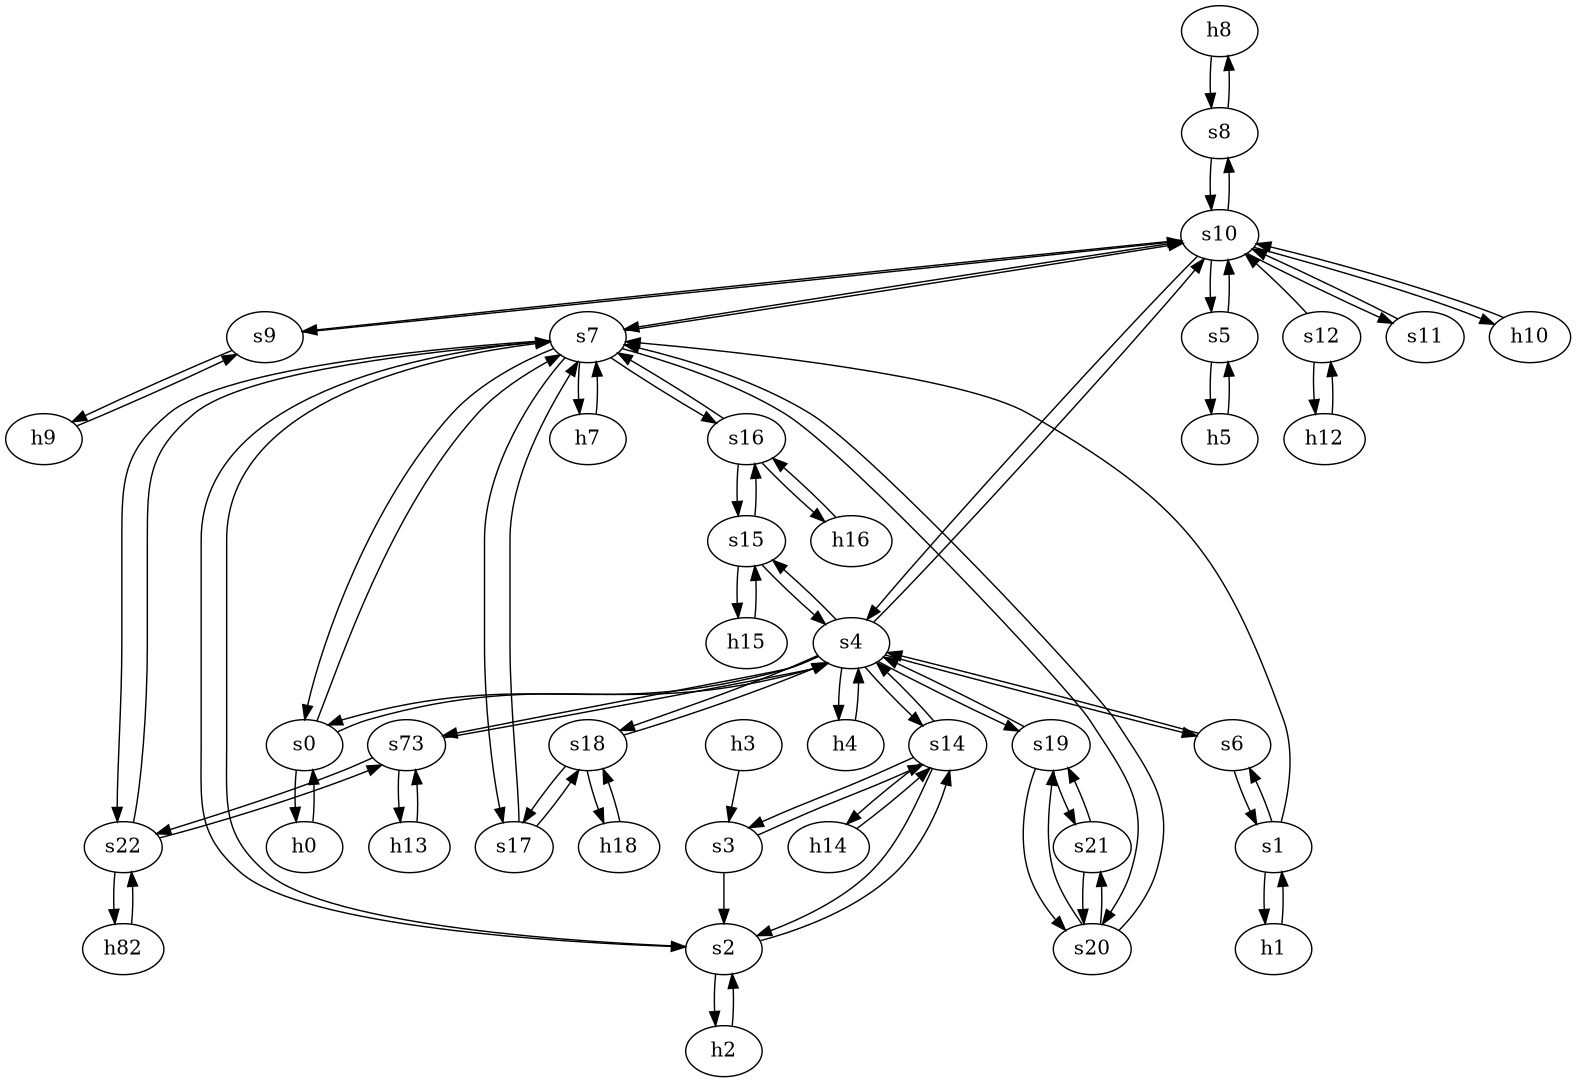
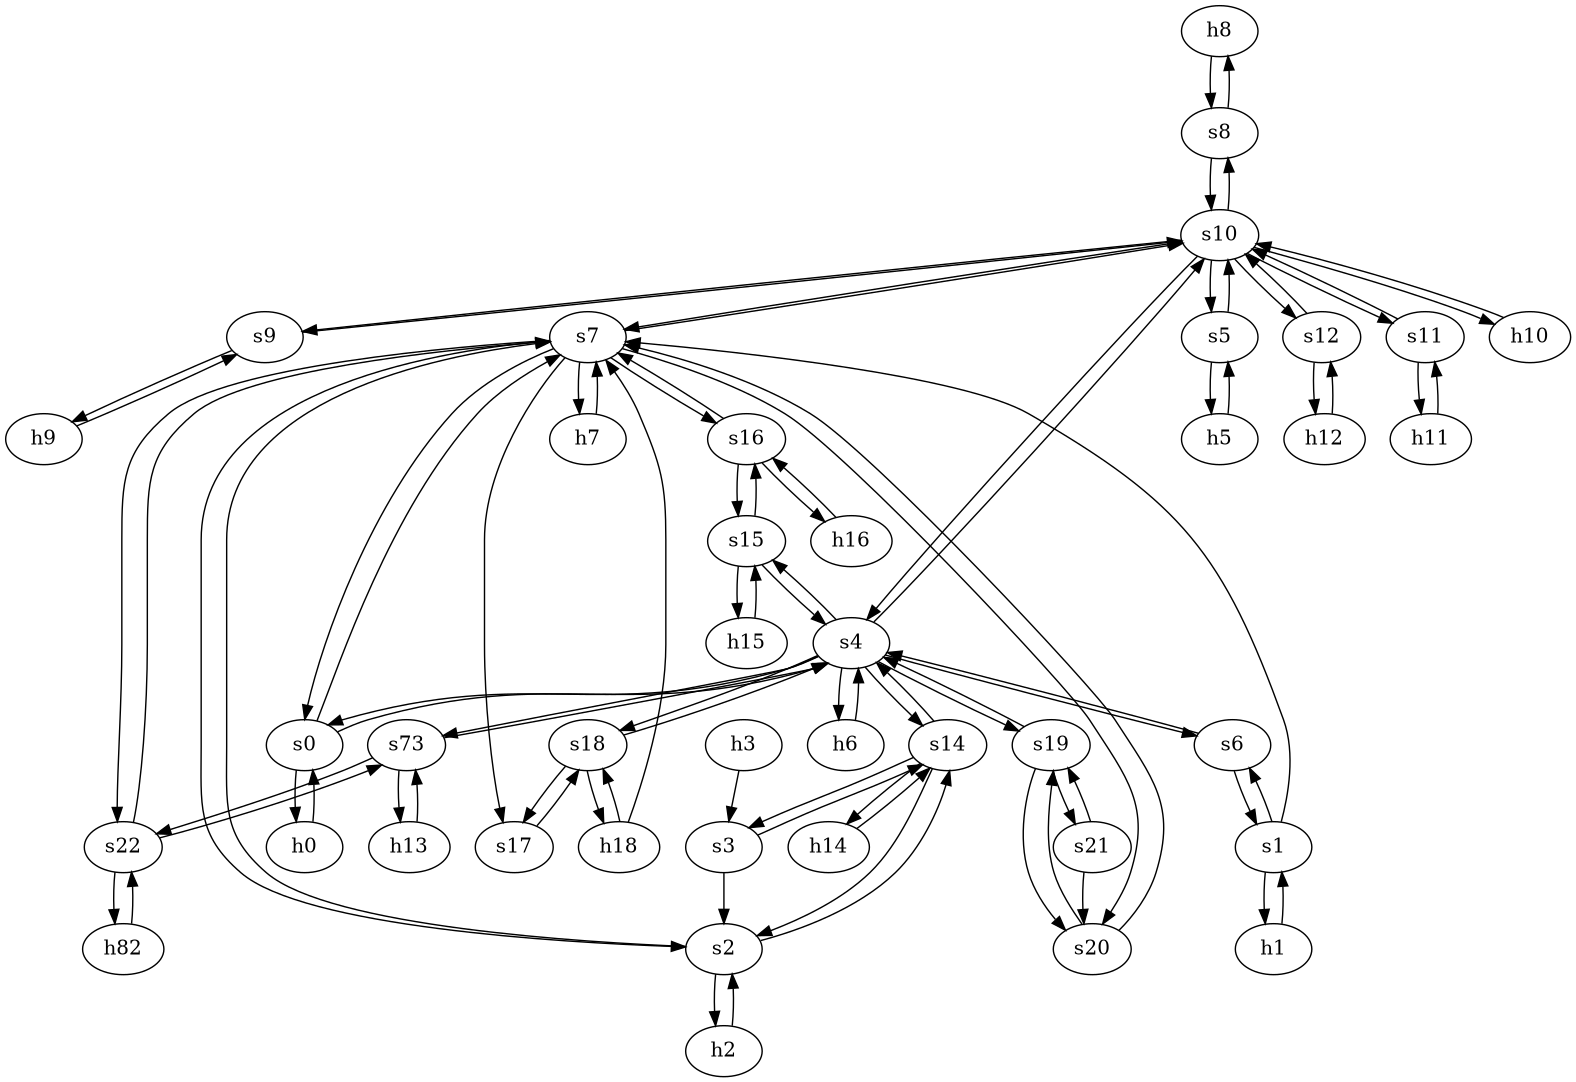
  strict digraph {
    node [type=switch]
    edge [capacity="1Gbps" cost=1 dst_port=1 src_port=1]
    h8 [ip="111.0.8.8" mac="00:00:00:00:8:8" type=host]
    s8
    s10
    s9
    s7
    s4
    s5
    s12
    s11
    h10 [ip="111.0.10.10" mac="00:00:00:00:10:10" type=host]
    h9 [ip="111.0.9.9" mac="00:00:00:00:9:9" type=host]
    h2 [ip="111.0.2.2" mac="00:00:00:00:2:2" type=host]
    s2
    s14
    s3
    s0
    h7 [ip="111.0.7.7" mac="00:00:00:00:7:7" type=host]
    s22
    s17
    s20
    s16
    h14 [ip="111.0.14.14" mac="00:00:00:00:14:14" type=host]
    h3 [ip="111.0.3.3" mac="00:00:00:00:3:3" type=host]
    h0 [ip="111.0.0.0" mac="00:00:00:00:0:0" type=host]
    s6
-   h4 [ip="111.0.4.4" mac="00:00:00:00:4:4" type=host]
+   h4 [ip="111.0.4.4" mac="00:00:00:00:4:4" type=host label=h6]
    s15
    s19
    n29 [label=s73]
    s18
    h1 [ip="111.0.1.1" mac="00:00:00:00:1:1" type=host]
    s1
    n33 [ip="111.0.22.22" label=h82 mac="00:00:00:00:22:22" type=host]
    s21
    h16 [ip="111.0.16.16" mac="00:00:00:00:16:16" type=host]
    h15 [ip="111.0.15.15" mac="00:00:00:00:15:15" type=host]
    h13 [ip="111.0.13.13" mac="00:00:00:00:13:13" type=host]
    h18 [ip="111.0.18.18" mac="00:00:00:00:18:18" type=host]
    h5 [ip="111.0.5.5" mac="00:00:00:00:5:5" type=host]
    h12 [ip="111.0.12.12" mac="00:00:00:00:12:12" type=host]
+   h11 [ip="111.0.11.11" mac="00:00:00:00:11:11" type=host]
    h8 -> s8
    s8 -> h8
    s8 -> s10 [dst_port=5 src_port=2]
    s10 -> s8 [dst_port=2 src_port=5]
    s10 -> s9 [dst_port=2 src_port=6]
    s10 -> s7 [dst_port=5 src_port=4]
    s10 -> s4 [dst_port=4 src_port=2]
    s10 -> s5 [dst_port=2 src_port=3]
+   s10 -> s12 [dst_port=2 src_port=8]
    s10 -> s11 [dst_port=2 src_port=7]
    s10 -> h10
    s9 -> s10 [dst_port=6 src_port=2]
    s9 -> h9
    s7 -> s10 [dst_port=4 src_port=5]
    s7 -> s2 [dst_port=4 src_port=4]
    s7 -> s0 [dst_port=3 src_port=2]
    s7 -> h7
    s7 -> s22 [dst_port=2 src_port=9]
    s7 -> s17 [dst_port=2 src_port=7]
    s7 -> s20 [dst_port=2 src_port=8]
    s7 -> s16 [dst_port=2 src_port=6]
    s4 -> s10 [dst_port=2 src_port=4]
    s4 -> s14 [dst_port=4 src_port=6]
    s4 -> s0 [dst_port=2 src_port=2]
    s4 -> s6 [dst_port=3 src_port=3]
    s4 -> h4
    s4 -> s15 [dst_port=2 src_port=7]
    s4 -> s19 [dst_port=2 src_port=9]
    s4 -> n29 [dst_port=2 src_port=5]
    s4 -> s18 [dst_port=2 src_port=8]
    s5 -> s10 [dst_port=3 src_port=2]
    s5 -> h5
    s12 -> s10 [dst_port=8 src_port=2]
    s12 -> h12
    s11 -> s10 [dst_port=7 src_port=2]
+   s11 -> h11
    h10 -> s10
    h9 -> s9
    h2 -> s2
    s2 -> s7 [dst_port=4 src_port=4]
    s2 -> h2
    s2 -> s14 [dst_port=2 src_port=3]
    s14 -> s4 [dst_port=6 src_port=4]
    s14 -> s2 [dst_port=3 src_port=2]
    s14 -> s3 [dst_port=3 src_port=3]
    s14 -> h14
    s3 -> s2 [dst_port=2 src_port=2]
    s3 -> s14 [dst_port=3 src_port=3]
    s0 -> s7 [dst_port=2 src_port=3]
    s0 -> s4 [dst_port=2 src_port=2]
    s0 -> h0
    h7 -> s7
    s22 -> s7 [dst_port=9 src_port=2]
    s22 -> n29 [dst_port=3 src_port=3]
    s22 -> n33
-   s17 -> s7 [dst_port=7 src_port=2]
+   h18 -> s7 [dst_port=7 src_port=2]
    s17 -> s18 [dst_port=3 src_port=3]
    s20 -> s7 [dst_port=8 src_port=2]
    s20 -> s19 [dst_port=3 src_port=3]
-   s20 -> s21 [dst_port=3 src_port=4]
    s16 -> s7 [dst_port=6 src_port=2]
    s16 -> s15 [dst_port=3 src_port=3]
    s16 -> h16
    h14 -> s14
    h3 -> s3
    h0 -> s0
    s6 -> s4 [dst_port=3 src_port=3]
    s6 -> s1 [dst_port=2 src_port=2]
    h4 -> s4
    s15 -> s4 [dst_port=7 src_port=2]
    s15 -> s16 [dst_port=3 src_port=3]
    s15 -> h15
    s19 -> s4 [dst_port=9 src_port=2]
    s19 -> s20 [dst_port=3 src_port=3]
    s19 -> s21 [dst_port=2 src_port=4]
    n29 -> s4 [dst_port=5 src_port=2]
    n29 -> s22 [dst_port=3 src_port=3]
    n29 -> h13
    s18 -> s4 [dst_port=8 src_port=2]
    s18 -> s17 [dst_port=3 src_port=3]
    s18 -> h18
    h1 -> s1
    s1 -> s7 [dst_port=3 src_port=3]
    s1 -> s6 [dst_port=2 src_port=2]
    s1 -> h1
    n33 -> s22
    s21 -> s20 [dst_port=4 src_port=3]
    s21 -> s19 [dst_port=4 src_port=2]
    h16 -> s16
    h15 -> s15
    h13 -> n29
    h18 -> s18
    h5 -> s5
    h12 -> s12
+   h11 -> s11
  }
